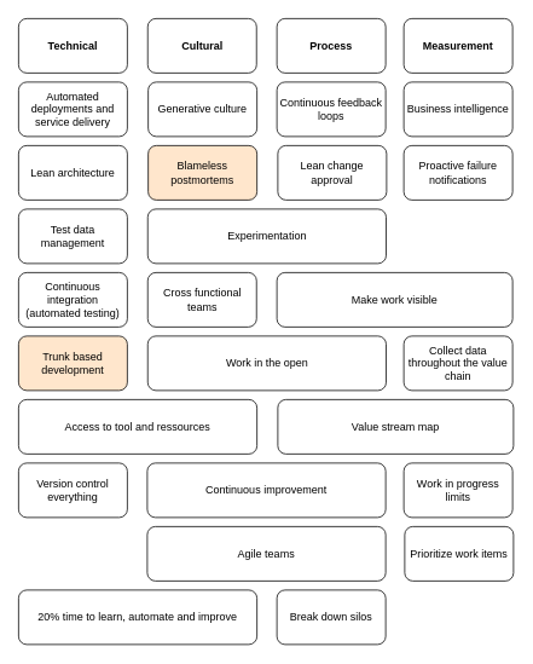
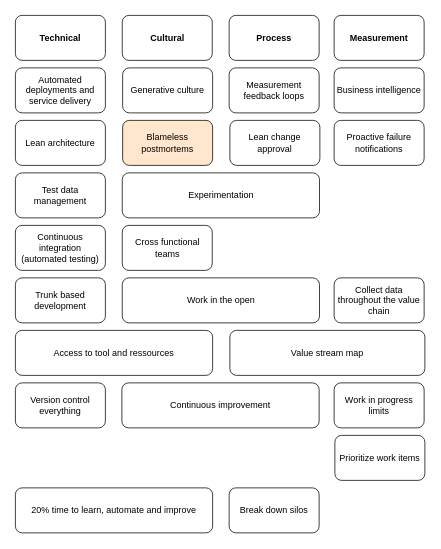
  <mxCell id="0" />
  <mxCell id="1" parent="0" />
  <mxCell id="2" value="Cultural" style="rounded=1;whiteSpace=wrap;html=1;fontStyle=1" parent="1" vertex="1"><mxGeometry x="162.5" y="20" width="120" height="60" as="geometry" /></mxCell>
  <mxCell id="3" value="Technical" style="rounded=1;whiteSpace=wrap;html=1;fontStyle=1" parent="1" vertex="1"><mxGeometry x="20" y="20" width="120" height="60" as="geometry" /></mxCell>
  <mxCell id="4" value="&lt;div&gt;Process&lt;/div&gt;" style="rounded=1;whiteSpace=wrap;html=1;fontStyle=1" parent="1" vertex="1"><mxGeometry x="305" y="20" width="120" height="60" as="geometry" /></mxCell>
  <mxCell id="5" value="Measurement" style="rounded=1;whiteSpace=wrap;html=1;fontStyle=1" parent="1" vertex="1"><mxGeometry x="445" y="20" width="120" height="60" as="geometry" /></mxCell>
  <mxCell id="6" value="20% time to learn, automate and improve" style="rounded=1;whiteSpace=wrap;html=1;" parent="1" vertex="1"><mxGeometry x="20" y="650" width="263" height="60" as="geometry" /></mxCell>
  <mxCell id="7" value="Access to tool and ressources" style="rounded=1;whiteSpace=wrap;html=1;" parent="1" vertex="1"><mxGeometry x="20" y="440" width="263" height="60" as="geometry" /></mxCell>
  <mxCell id="8" value="Work in the open" style="rounded=1;whiteSpace=wrap;html=1;" parent="1" vertex="1"><mxGeometry x="162.5" y="370" width="263" height="60" as="geometry" /></mxCell>
- <mxCell id="9" value="Agile teams" style="rounded=1;whiteSpace=wrap;html=1;" parent="1" vertex="1"><mxGeometry x="162" y="580" width="263" height="60" as="geometry" /></mxCell>
  <mxCell id="10" value="Experimentation" style="rounded=1;whiteSpace=wrap;html=1;" parent="1" vertex="1"><mxGeometry x="162.5" y="230" width="263" height="60" as="geometry" /></mxCell>
  <mxCell id="11" value="Business intelligence" style="rounded=1;whiteSpace=wrap;html=1;" parent="1" vertex="1"><mxGeometry x="445" y="90" width="120" height="60" as="geometry" /></mxCell>
  <mxCell id="12" value="Proactive failure notifications" style="rounded=1;whiteSpace=wrap;html=1;" parent="1" vertex="1"><mxGeometry x="445" y="160" width="120" height="60" as="geometry" /></mxCell>
  <mxCell id="13" value="Work in progress limits" style="rounded=1;whiteSpace=wrap;html=1;" parent="1" vertex="1"><mxGeometry x="445" y="510" width="120" height="60" as="geometry" /></mxCell>
  <mxCell id="14" value="Continuous improvement" style="rounded=1;whiteSpace=wrap;html=1;" parent="1" vertex="1"><mxGeometry x="162" y="510" width="263" height="60" as="geometry" /></mxCell>
  <mxCell id="15" value="Automated deployments and service delivery" style="rounded=1;whiteSpace=wrap;html=1;" parent="1" vertex="1"><mxGeometry x="20" y="90" width="120" height="60" as="geometry" /></mxCell>
  <mxCell id="16" value="Continuous integration (automated testing)" style="rounded=1;whiteSpace=wrap;html=1;" parent="1" vertex="1"><mxGeometry x="20" y="300" width="120" height="60" as="geometry" /></mxCell>
  <mxCell id="17" value="Test data management" style="rounded=1;whiteSpace=wrap;html=1;" parent="1" vertex="1"><mxGeometry x="20" y="230" width="120" height="60" as="geometry" /></mxCell>
- <mxCell id="18" value="Trunk based development" style="rounded=1;whiteSpace=wrap;html=1;fillColor=#ffe6cc;" parent="1" vertex="1"><mxGeometry x="20" y="370" width="120" height="60" as="geometry" /></mxCell>
+ <mxCell id="18" value="Trunk based development" style="rounded=1;whiteSpace=wrap;html=1;" parent="1" vertex="1"><mxGeometry x="20" y="370" width="120" height="60" as="geometry" /></mxCell>
  <mxCell id="19" value="Version control everything" style="rounded=1;whiteSpace=wrap;html=1;" parent="1" vertex="1"><mxGeometry x="20" y="510" width="120" height="60" as="geometry" /></mxCell>
  <mxCell id="20" value="Cross functional teams" style="rounded=1;whiteSpace=wrap;html=1;" parent="1" vertex="1"><mxGeometry x="162.5" y="300" width="120" height="60" as="geometry" /></mxCell>
  <mxCell id="21" value="Break down silos" style="rounded=1;whiteSpace=wrap;html=1;" parent="1" vertex="1"><mxGeometry x="305" y="650" width="120" height="60" as="geometry" /></mxCell>
- <mxCell id="22" value="Continuous feedback loops" style="rounded=1;whiteSpace=wrap;html=1;" parent="1" vertex="1"><mxGeometry x="305" y="90" width="120" height="60" as="geometry" /></mxCell>
+ <mxCell id="22" value="Measurement feedback loops" style="rounded=1;whiteSpace=wrap;html=1;" parent="1" vertex="1"><mxGeometry x="305" y="90" width="120" height="60" as="geometry" /></mxCell>
  <mxCell id="23" value="Value stream map" style="rounded=1;whiteSpace=wrap;html=1;" parent="1" vertex="1"><mxGeometry x="306" y="440" width="260" height="60" as="geometry" /></mxCell>
- <mxCell id="24" value="Make work visible" style="rounded=1;whiteSpace=wrap;html=1;" parent="1" vertex="1"><mxGeometry x="305" y="300" width="260" height="60" as="geometry" /></mxCell>
  <mxCell id="25" value="Lean architecture" style="rounded=1;whiteSpace=wrap;html=1;" parent="1" vertex="1"><mxGeometry x="20" y="160" width="120" height="60" as="geometry" /></mxCell>
  <mxCell id="26" value="Generative culture" style="rounded=1;whiteSpace=wrap;html=1;" vertex="1" parent="1"><mxGeometry x="163" y="90" width="120" height="60" as="geometry" /></mxCell>
  <mxCell id="27" value="Lean change approval" style="rounded=1;whiteSpace=wrap;html=1;" vertex="1" parent="1"><mxGeometry x="306" y="160" width="120" height="60" as="geometry" /></mxCell>
  <mxCell id="28" value="Blameless postmortems" style="rounded=1;whiteSpace=wrap;html=1;fillColor=#ffe6cc;" vertex="1" parent="1"><mxGeometry x="163" y="160" width="120" height="60" as="geometry" /></mxCell>
  <mxCell id="29" value="Collect data throughout the value chain" style="rounded=1;whiteSpace=wrap;html=1;" vertex="1" parent="1"><mxGeometry x="445" y="370" width="120" height="60" as="geometry" /></mxCell>
  <mxCell id="30" value="Prioritize work items" style="rounded=1;whiteSpace=wrap;html=1;" vertex="1" parent="1"><mxGeometry x="446" y="580" width="120" height="60" as="geometry" /></mxCell>
